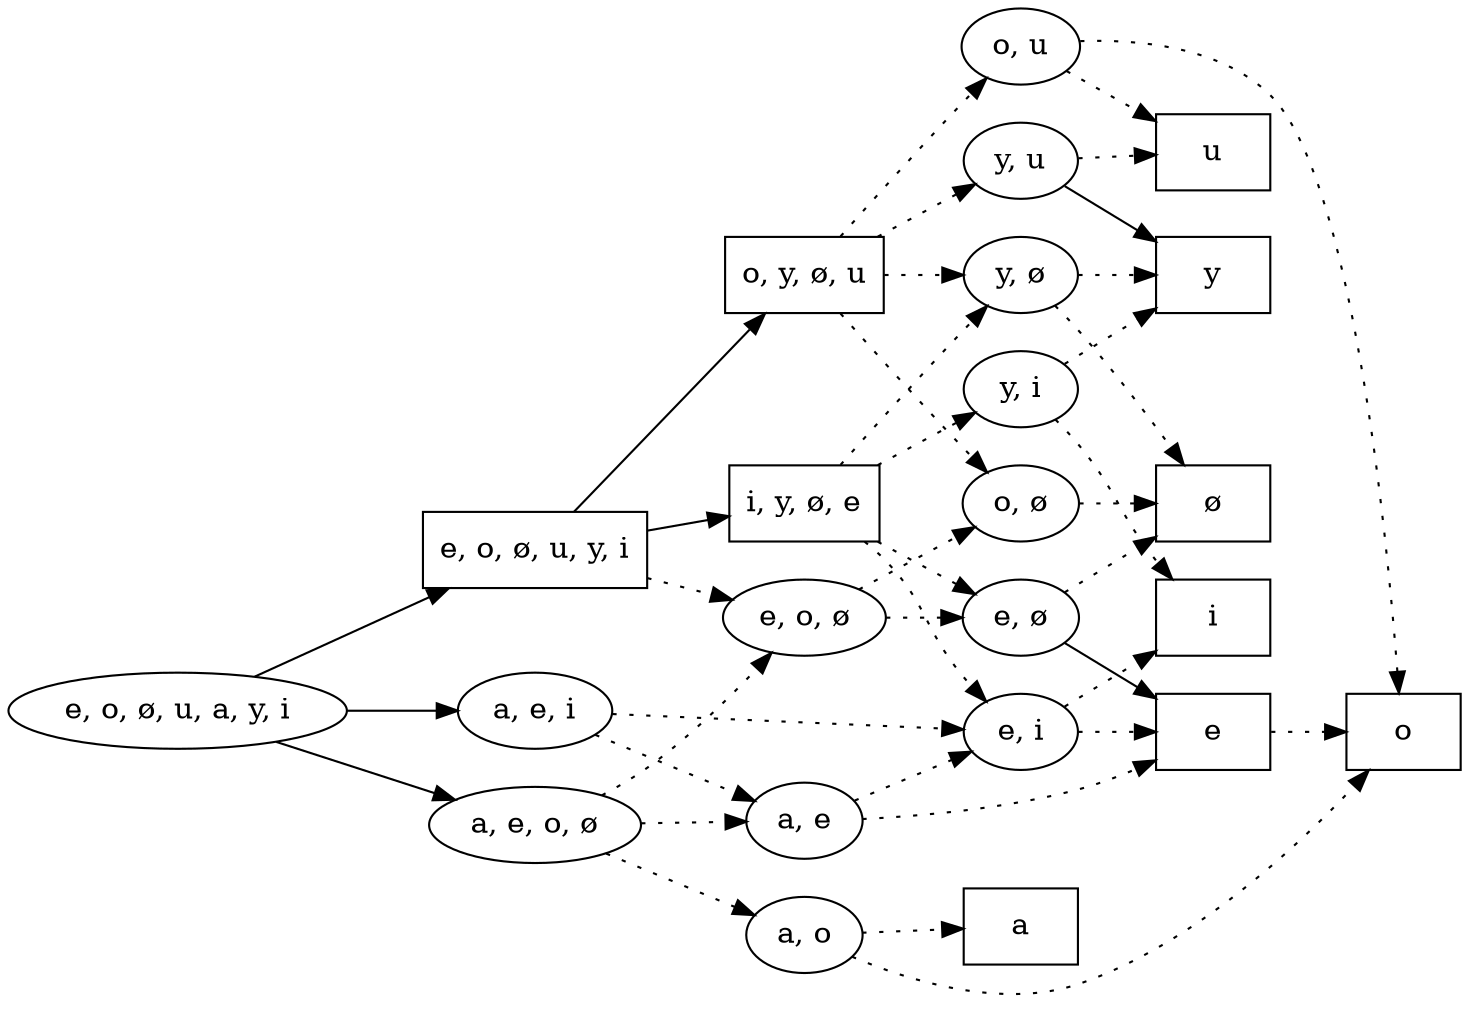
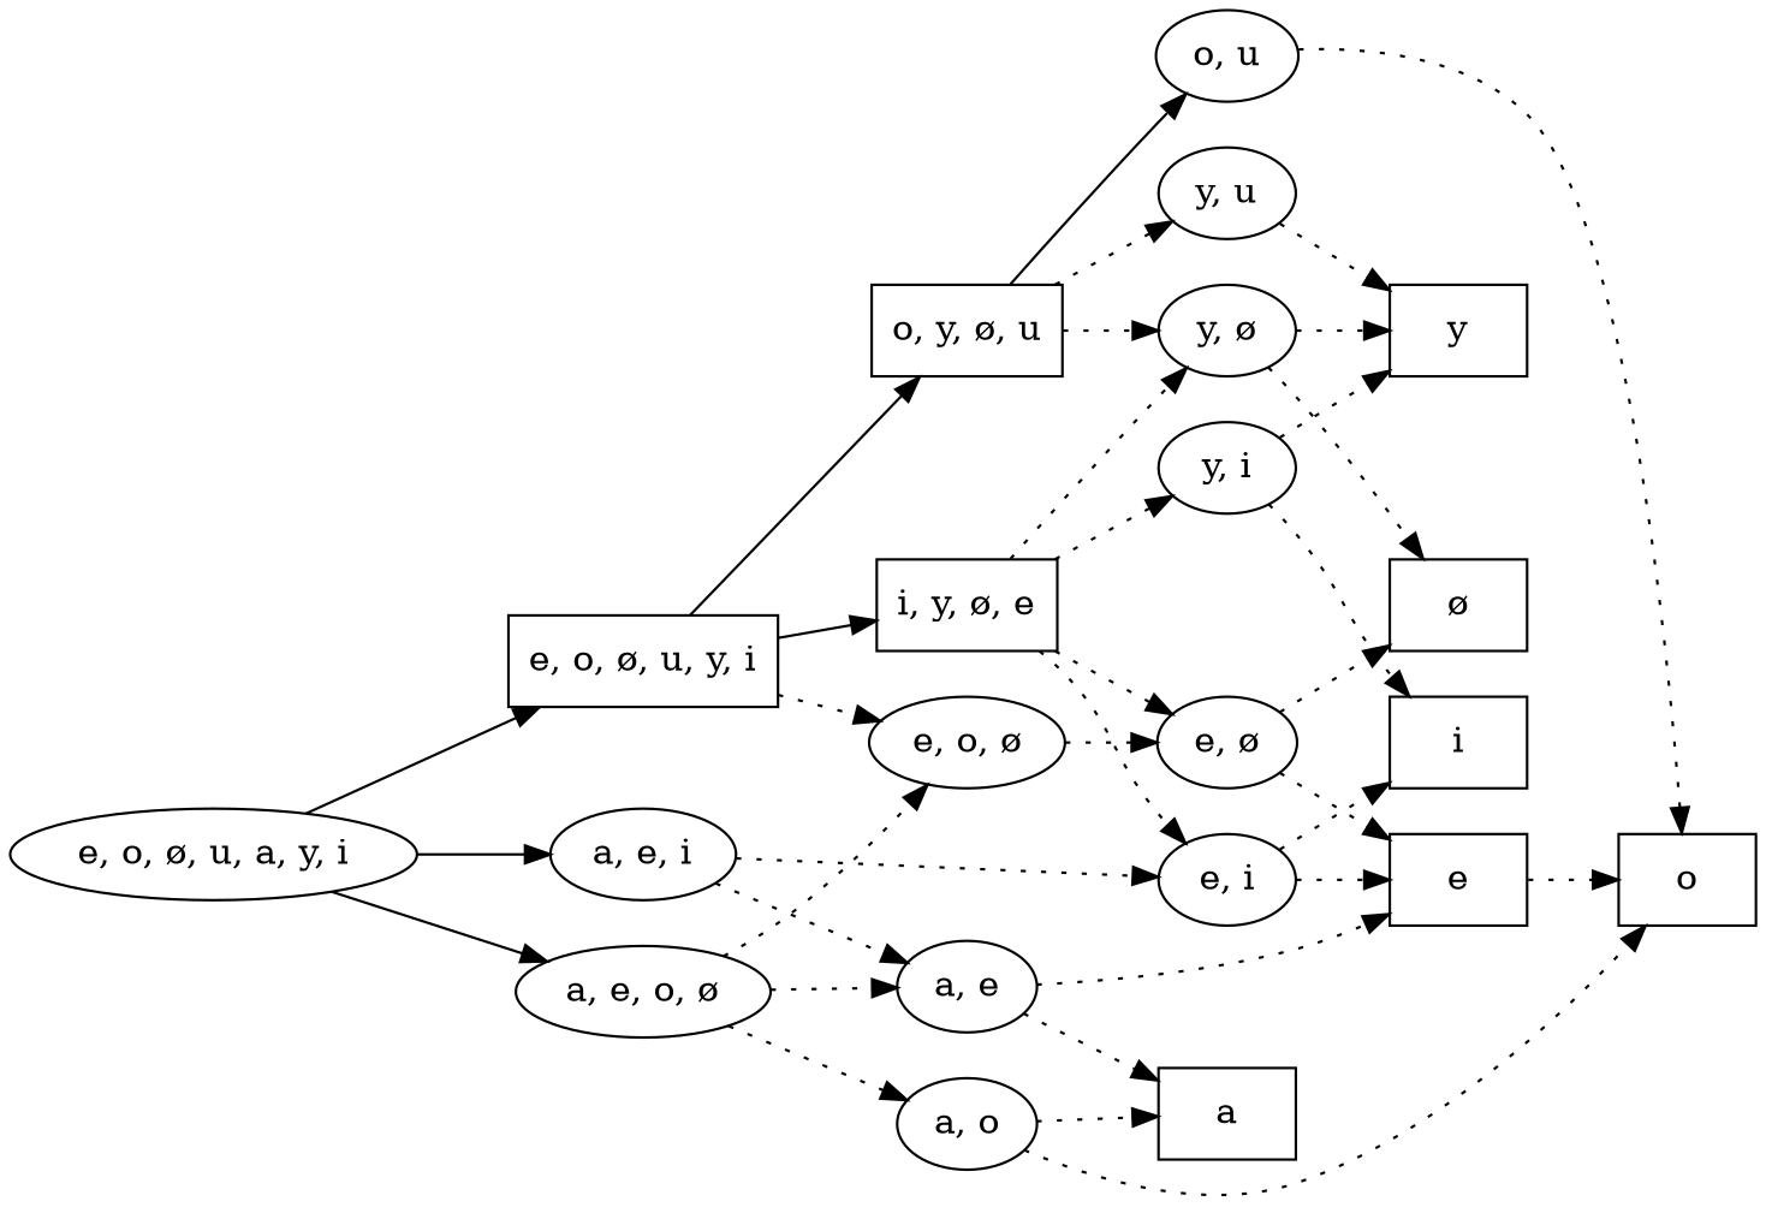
  digraph {
    rankdir=LR
    edge [style=dotted]
    n1 [label="e, o, ø, u, a, y, i"]
    n2 [label="e, o, ø, u, y, i" shape=box]
    n3 [label="a, e, i"]
    n4 [label="a, e, o, ø"]
    n5 [label="i, y, ø, e" shape=box]
    n6 [label="o, y, ø, u" shape=box]
    n7 [label="e, o, ø"]
    n8 [label="e, i"]
    n9 [label="a, e"]
    n10 [label="a, o"]
    n11 [label="y, ø"]
    n12 [label="y, i"]
    n13 [label="e, ø"]
    n14 [label="y, u"]
    n15 [label="o, u"]
-   n16 [label="o, ø"]
    n17 [label=y shape=box]
    n18 [label="ø" shape=box]
    n19 [label=i shape=box]
    n20 [label=e shape=box]
-   n21 [label=u shape=box]
    n22 [label=o shape=box]
    n23 [label=a shape=box]
    n1 -> n2 [style=""]
    n1 -> n3 [style=""]
    n1 -> n4 [style=""]
    n2 -> n5 [style=""]
    n2 -> n6 [style=""]
    n2 -> n7
    n3 -> n8
    n3 -> n9
    n4 -> n7
    n4 -> n9
    n4 -> n10
    n5 -> n8
    n5 -> n11
    n5 -> n12
    n5 -> n13
    n6 -> n11
    n6 -> n14
-   n6 -> n15
-   n6 -> n16
+   n6 -> n15 [style=solid]
    n7 -> n13
-   n7 -> n16
    n8 -> n19
    n8 -> n20
    n9 -> n20
-   n9 -> n8
+   n9 -> n23
    n10 -> n22
    n10 -> n23
    n11 -> n17
    n11 -> n18
    n12 -> n17
    n12 -> n19
    n13 -> n18
-   n13 -> n20 [style=solid]
-   n14 -> n17 [style=solid]
-   n14 -> n21
-   n15 -> n21
+   n13 -> n20
+   n14 -> n17
    n15 -> n22
-   n16 -> n18
    n20 -> n22
  }
